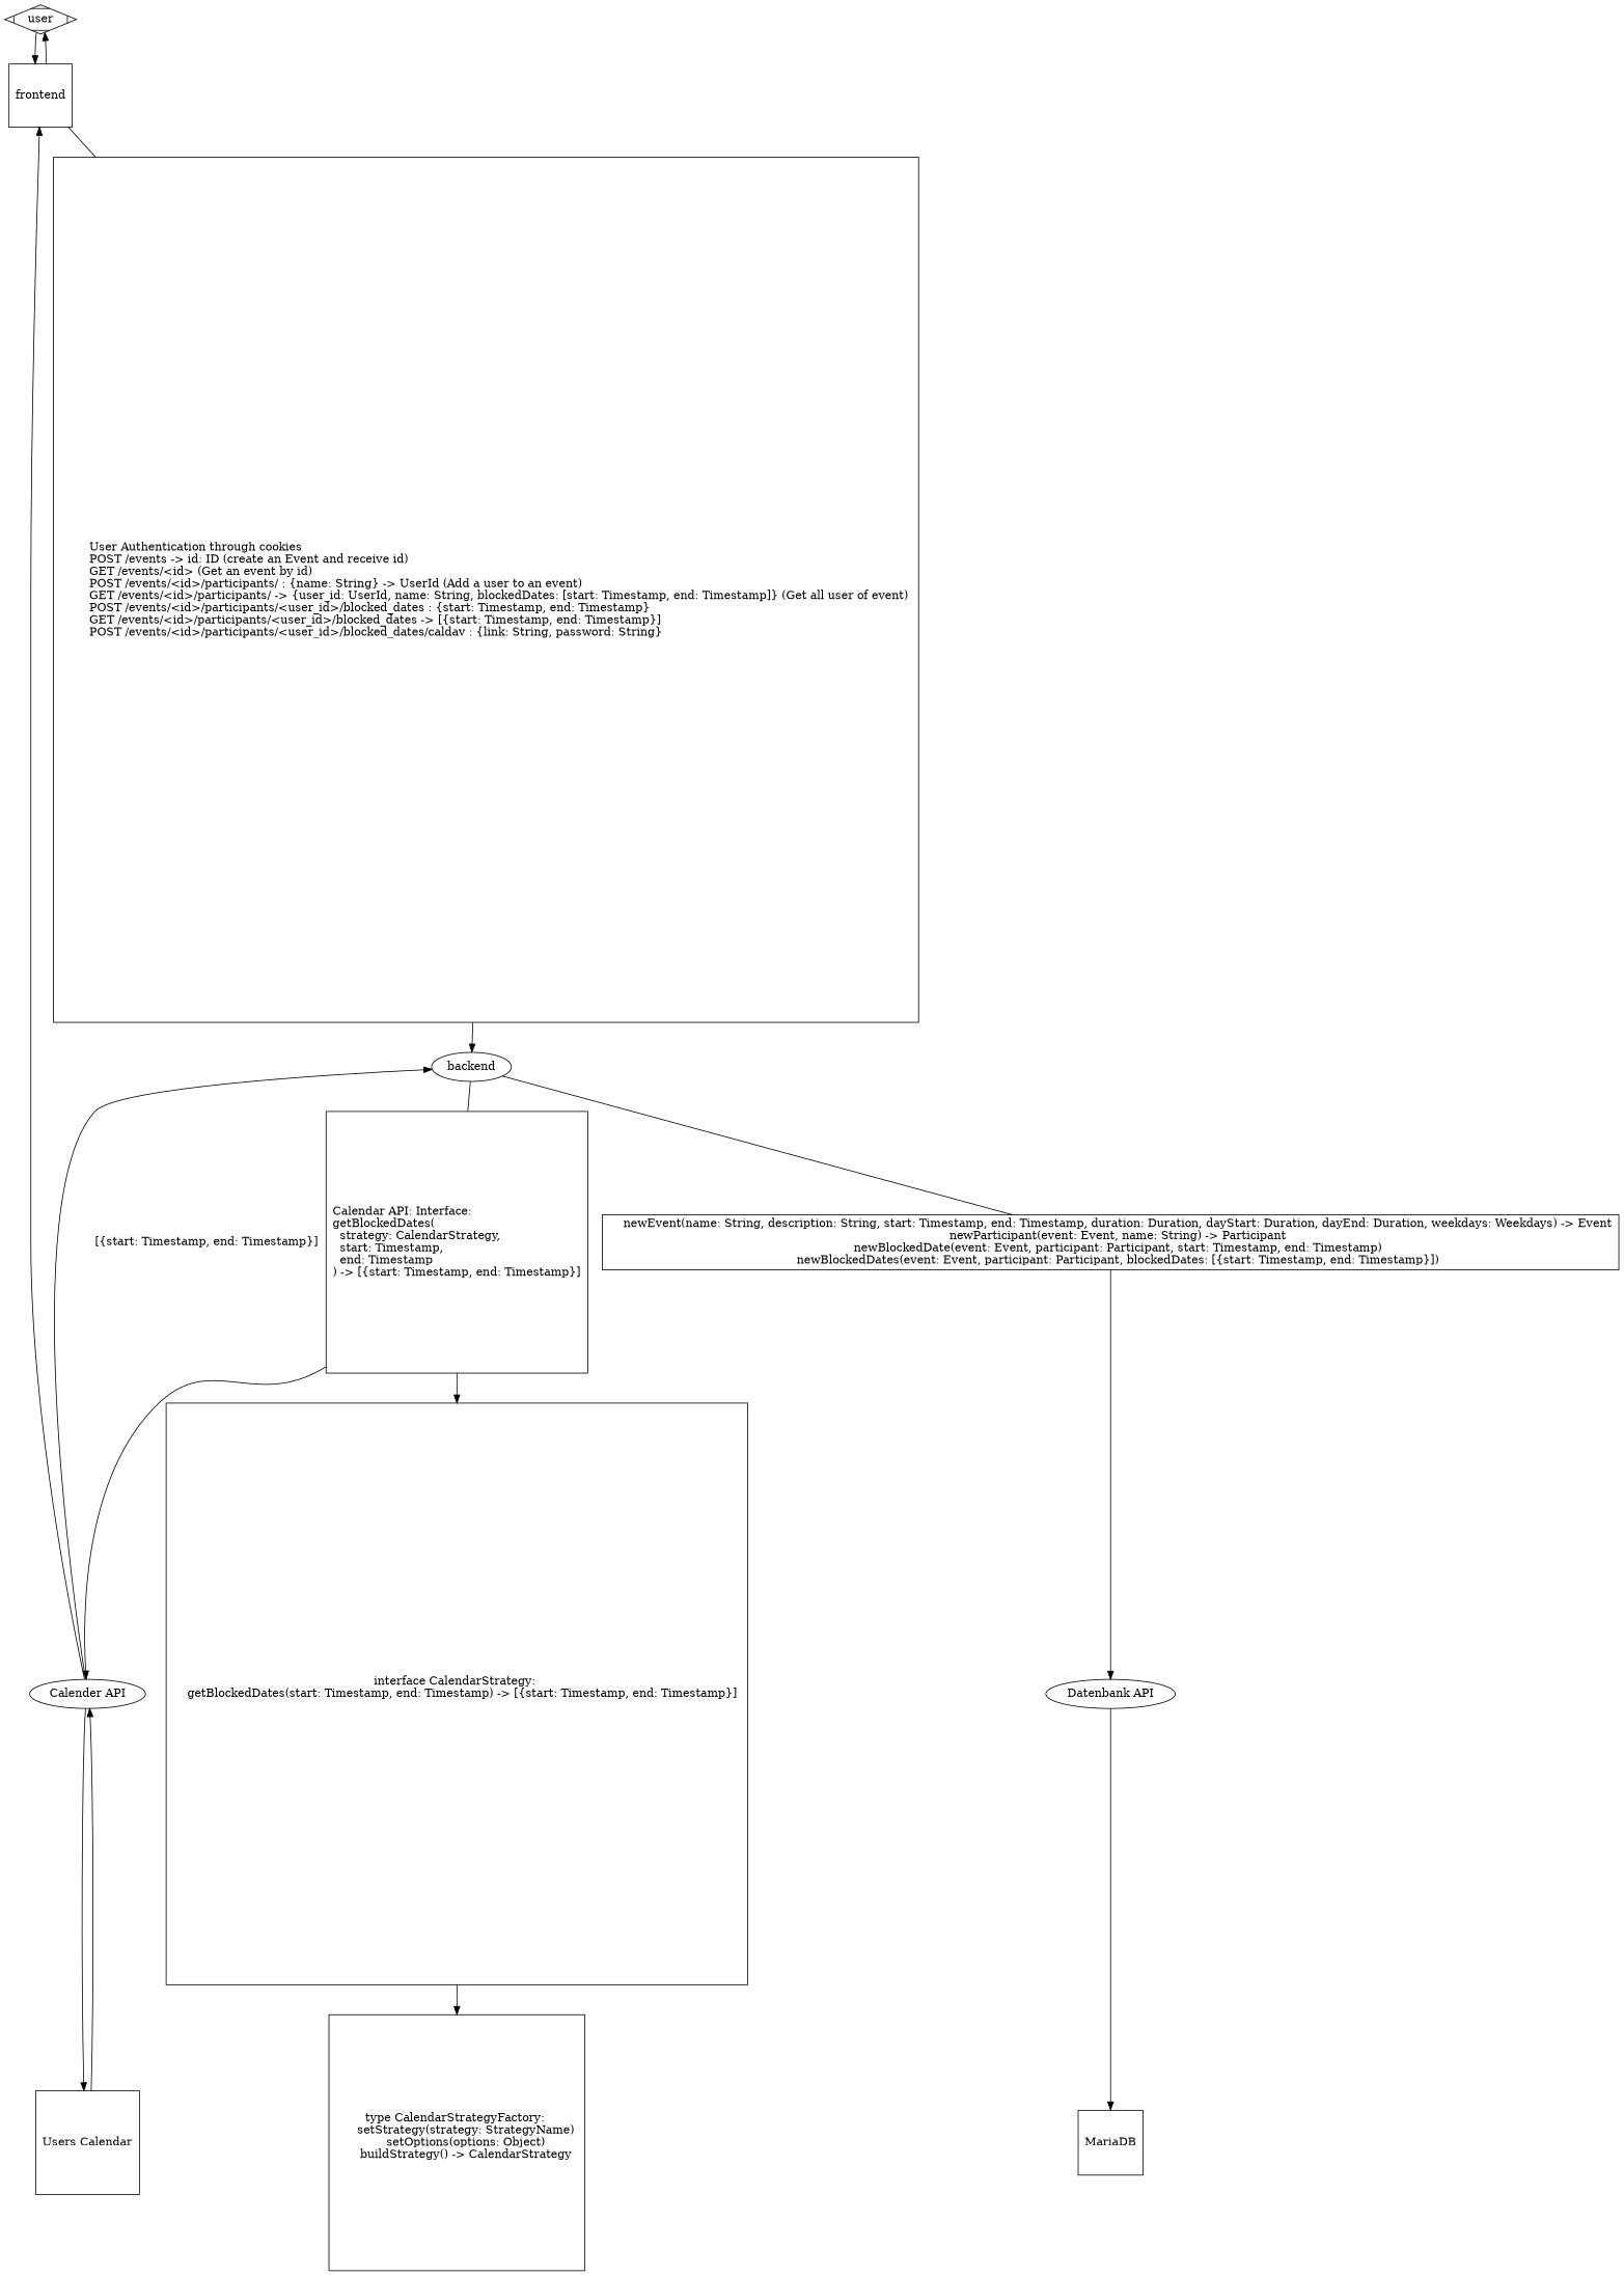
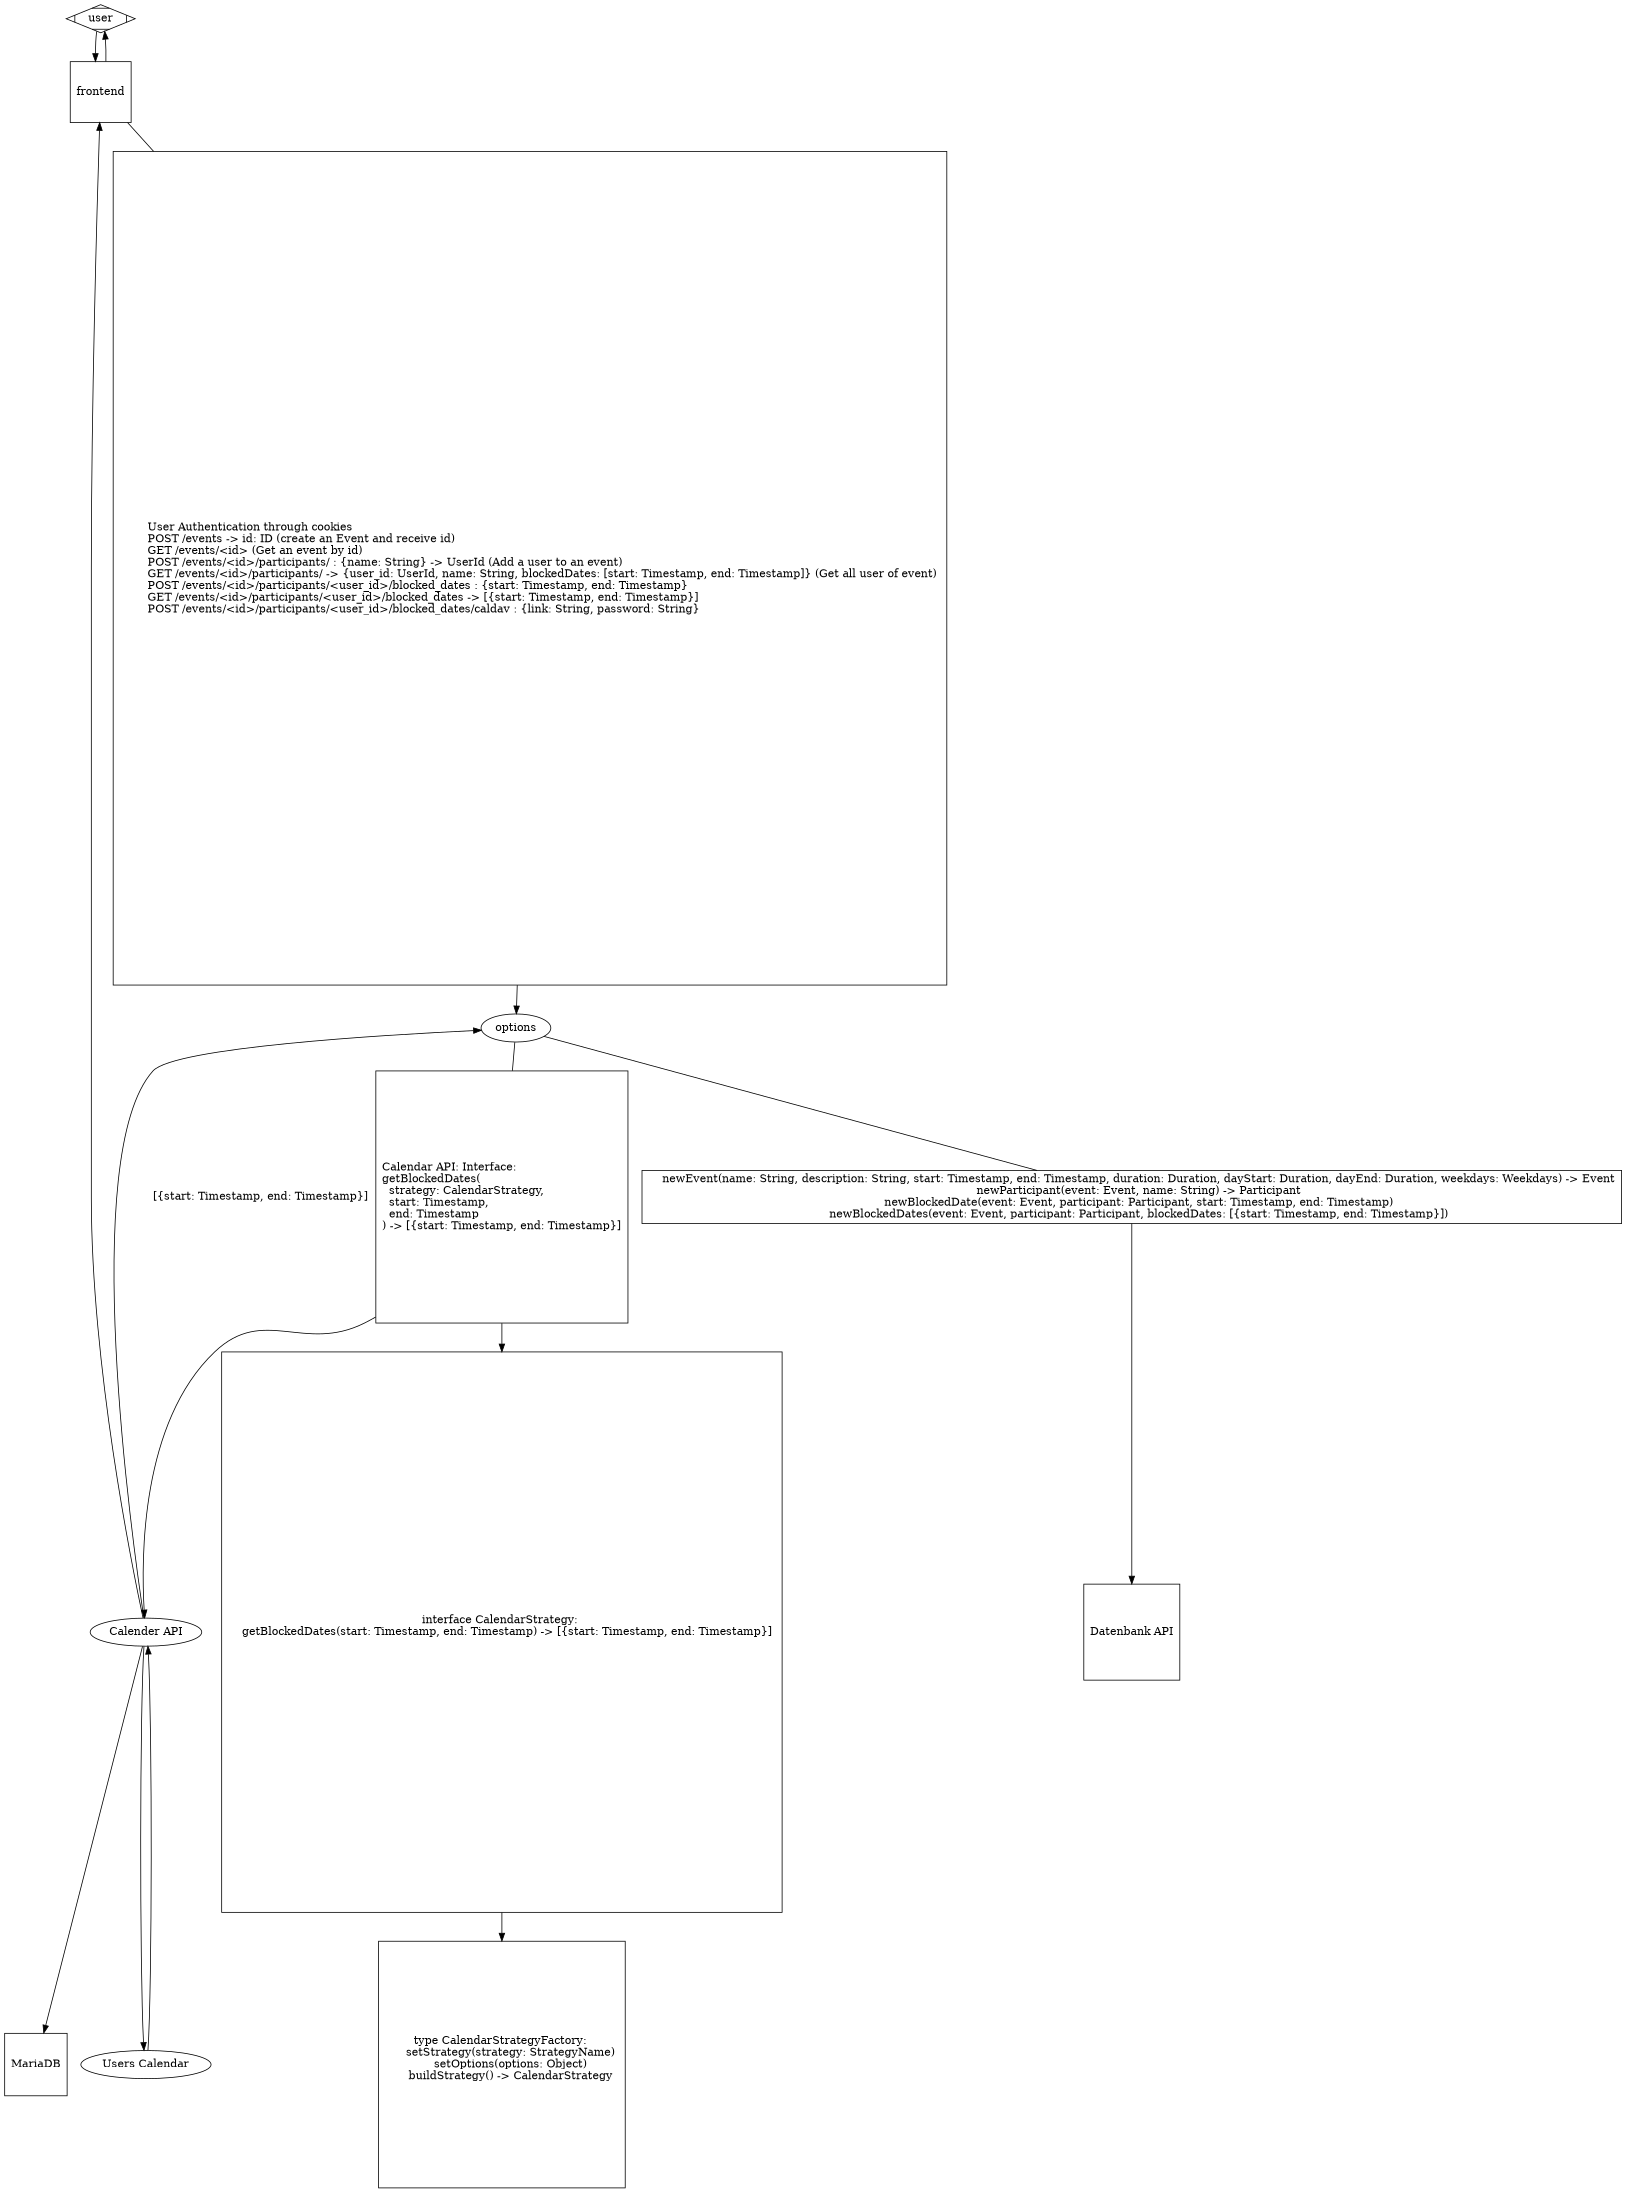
  digraph {
    node [shape=square]
    user [shape=Mdiamond]
    frontend
    n3 [label="\l        User Authentication through cookies \l        POST /events -> id: ID (create an Event and receive id) \l        GET /events/<id> (Get an event by id) \l        POST /events/<id>/participants/ : {name: String} -> UserId (Add a user to an event) \l        GET /events/<id>/participants/ -> {user_id: UserId, name: String, blockedDates: [start: Timestamp, end: Timestamp]} (Get all user of event) \l        POST /events/<id>/participants/<user_id>/blocked_dates : {start: Timestamp, end: Timestamp} \l        GET /events/<id>/participants/<user_id>/blocked_dates -> [{start: Timestamp, end: Timestamp}] \l        POST /events/<id>/participants/<user_id>/blocked_dates/caldav : {link: String, password: String} \l    "]
-   backend [shape=""]
+   backend [label=options shape=""]
    n5 [label="Calendar API: Interface:\lgetBlockedDates(\l  strategy: CalendarStrategy,\l  start: Timestamp,\l  end: Timestamp\l) -> [{start: Timestamp, end: Timestamp}]"]
    n6 [label="    newEvent(name: String, description: String, start: Timestamp, end: Timestamp, duration: Duration, dayStart: Duration, dayEnd: Duration, weekdays: Weekdays) -> Event\n    newParticipant(event: Event, name: String) -> Participant\n    newBlockedDate(event: Event, participant: Participant, start: Timestamp, end: Timestamp)\n    newBlockedDates(event: Event, participant: Participant, blockedDates: [{start: Timestamp, end: Timestamp}])" shape=block]
    n7 [label="interface CalendarStrategy: \n    getBlockedDates(start: Timestamp, end: Timestamp) -> [{start: Timestamp, end: Timestamp}] \n    "]
    n8 [label="Calender API" shape=""]
-   n9 [label="Datenbank API" shape=""]
+   n9 [label="Datenbank API"]
    n10 [label="type CalendarStrategyFactory: \n      setStrategy(strategy: StrategyName) \n      setOptions(options: Object) \n      buildStrategy() -> CalendarStrategy \n    "]
-   n11 [label="Users Calendar"]
+   n11 [label="Users Calendar" shape=""]
    n12 [label=MariaDB]
    user -> frontend
    frontend -> user
    frontend -> n3 [arrowhead=none]
    n3 -> backend
    backend -> n5 [arrowhead=none]
    backend -> n6 [arrowhead=none]
    n5 -> n7
    n5 -> n8
    n6 -> n9
    n7 -> n10
    n8 -> frontend
    n8 -> backend [label="[{start: Timestamp, end: Timestamp}]"]
    n8 -> n11
-   n9 -> n12
+   n8 -> n12
    n11 -> n8
  }
